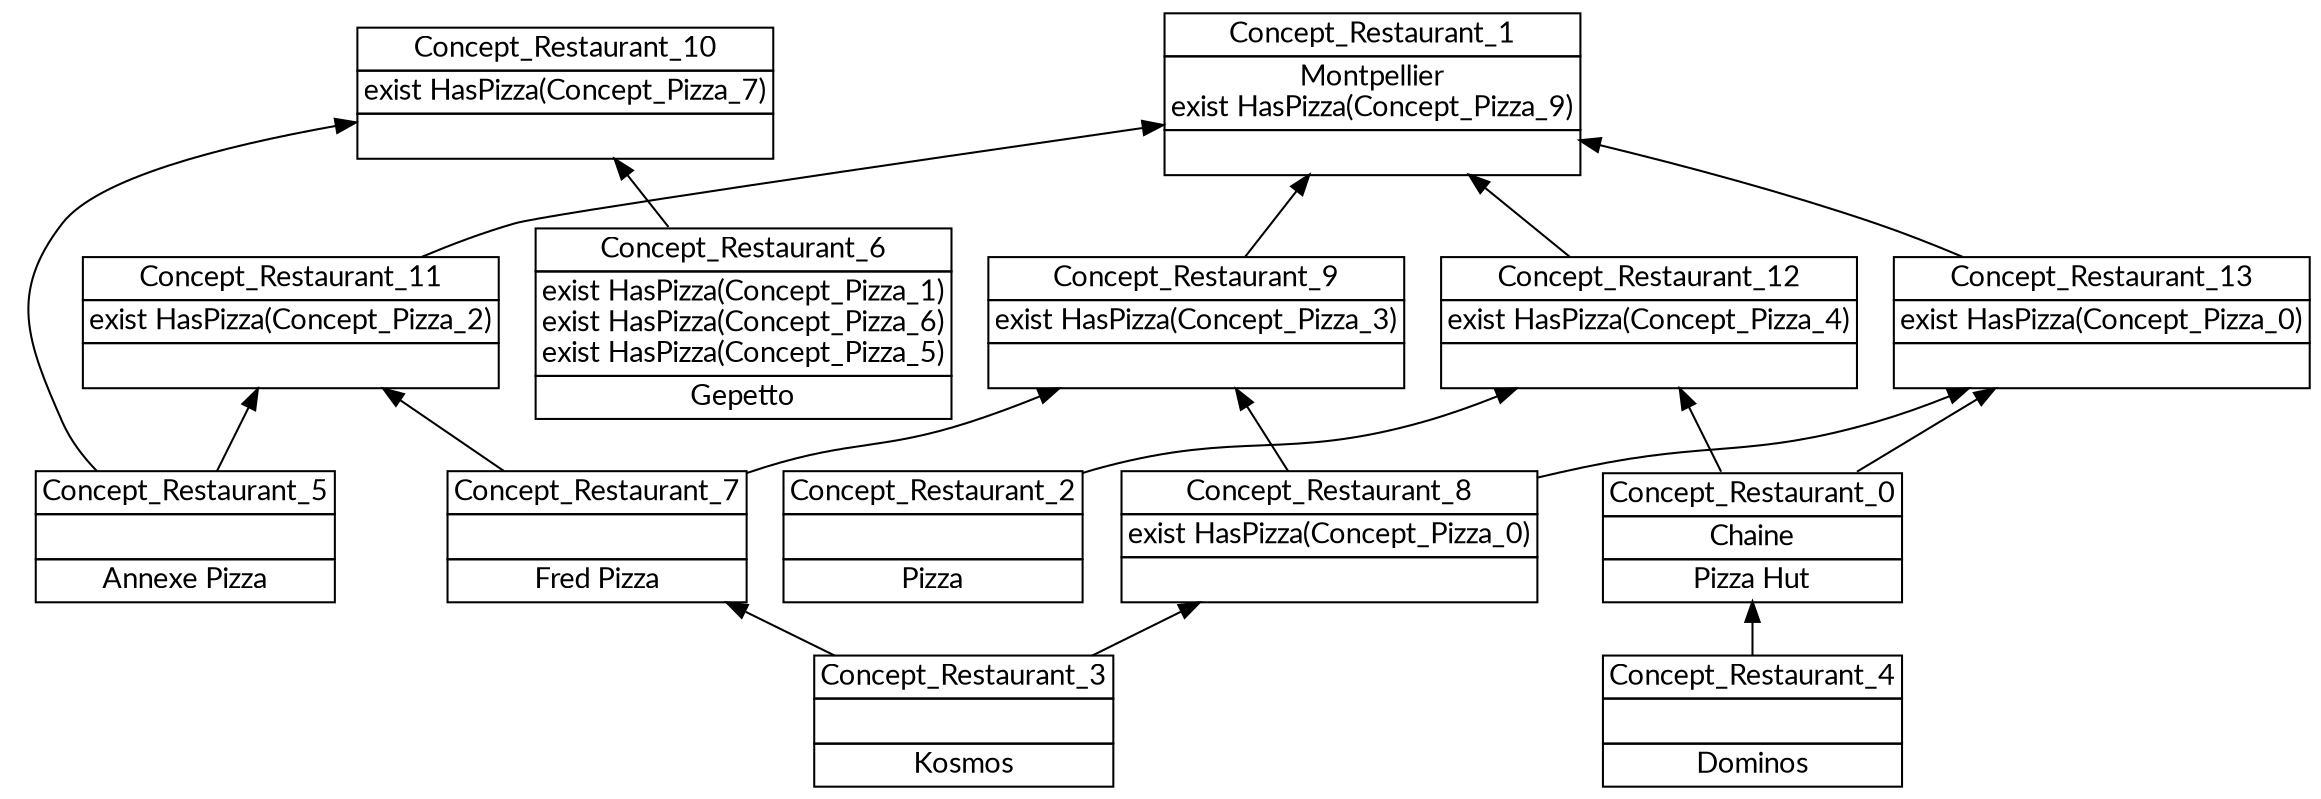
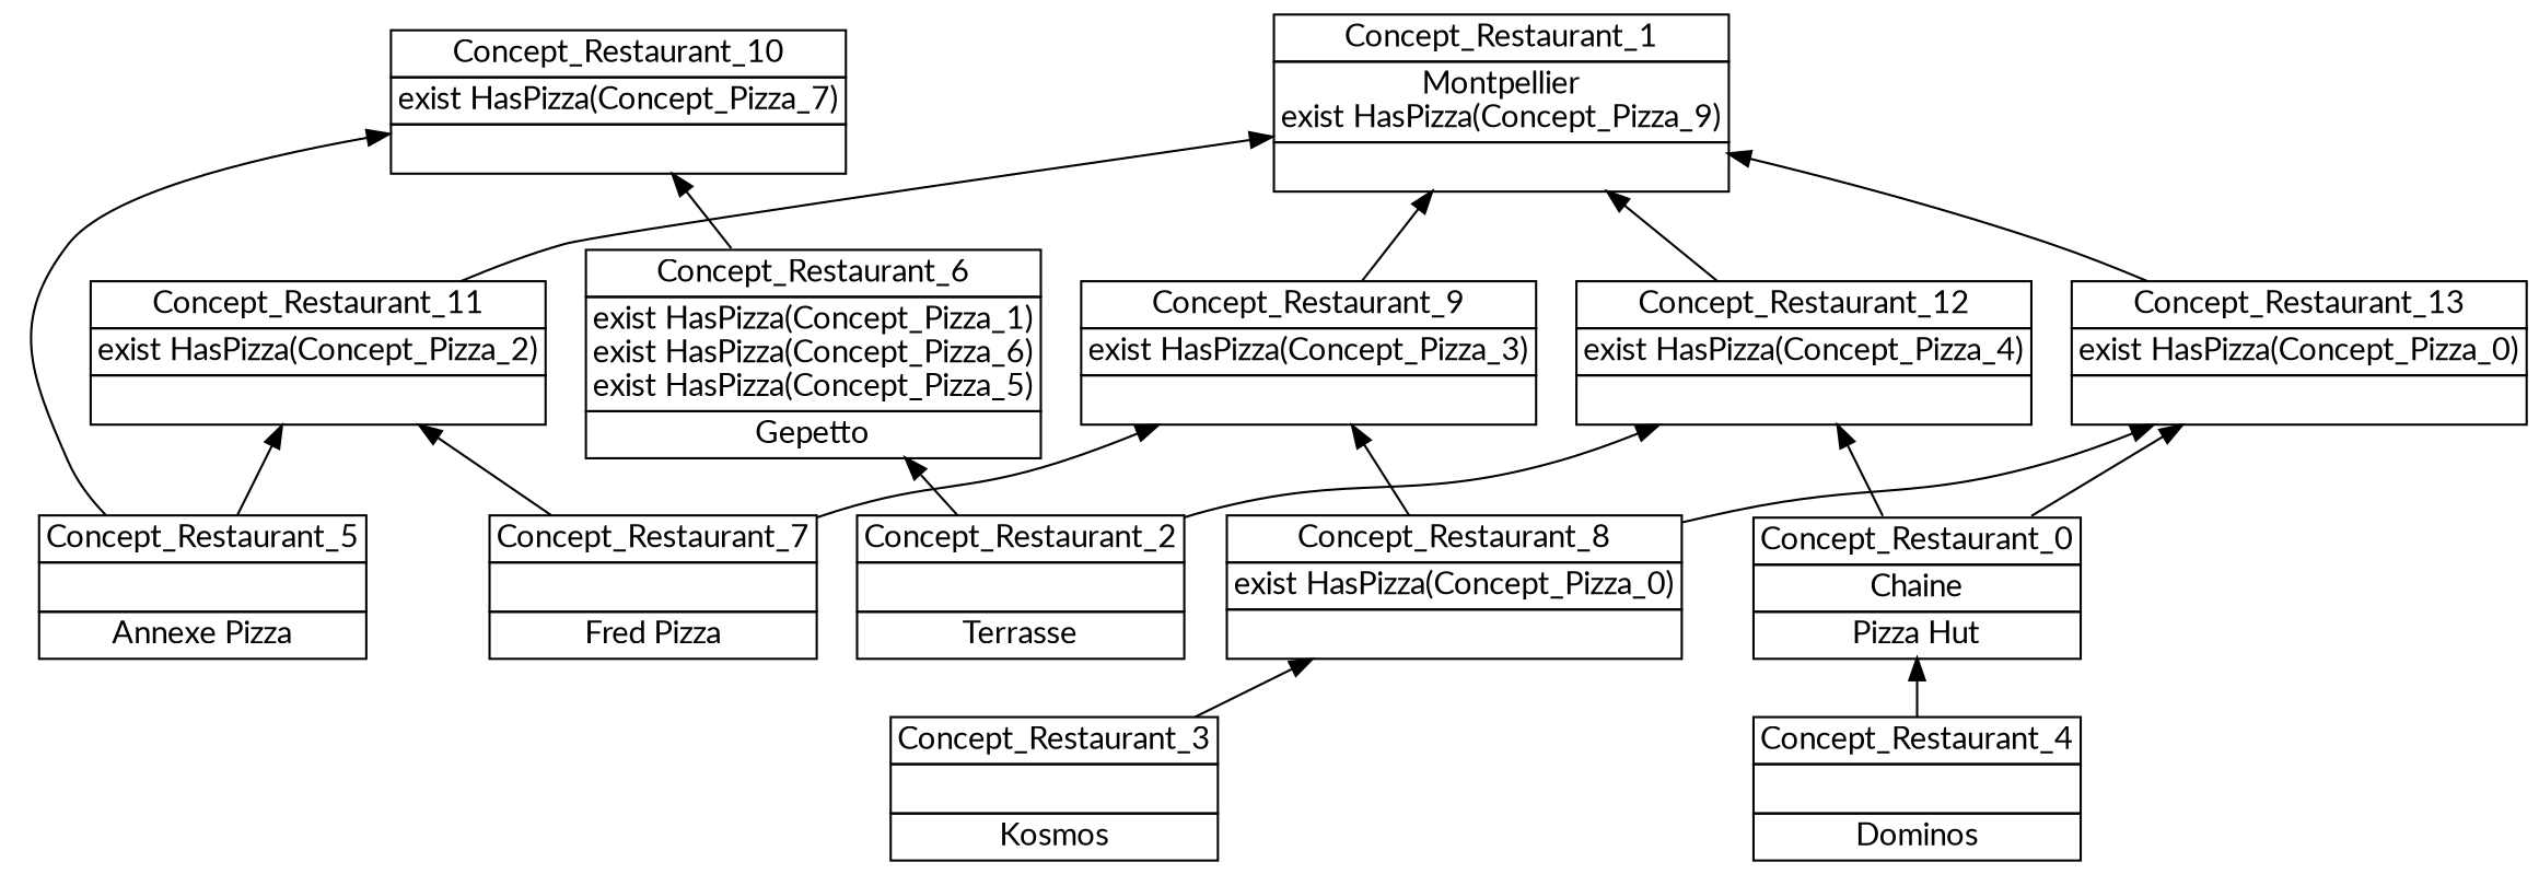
  digraph {
    fontname=Lato
    nodesep=0.2
    rankdir=BT
    ranksep=0.3
    node [fontname=Lato margin="0.03,0.03" shape=none]
    edge [fontname=Lato headport=p tailport=p]
    n1 [label=<<table border="0" cellborder="1" cellspacing="0" port="p"><tr><td>Concept_Restaurant_4</td></tr><tr><td><br/></td></tr><tr><td>Dominos<br/></td></tr></table>>]
    n2 [label=<<table border="0" cellborder="1" cellspacing="0" port="p"><tr><td>Concept_Restaurant_0</td></tr><tr><td>Chaine<br/></td></tr><tr><td>Pizza Hut<br/></td></tr></table>>]
    n3 [label=<<table border="0" cellborder="1" cellspacing="0" port="p"><tr><td>Concept_Restaurant_12</td></tr><tr><td>exist HasPizza(Concept_Pizza_4)<br/></td></tr><tr><td><br/></td></tr></table>>]
    n4 [label=<<table border="0" cellborder="1" cellspacing="0" port="p"><tr><td>Concept_Restaurant_13</td></tr><tr><td>exist HasPizza(Concept_Pizza_0)<br/></td></tr><tr><td><br/></td></tr></table>>]
    n5 [label=<<table border="0" cellborder="1" cellspacing="0" port="p"><tr><td>Concept_Restaurant_8</td></tr><tr><td>exist HasPizza(Concept_Pizza_0)<br/></td></tr><tr><td><br/></td></tr></table>>]
    n6 [label=<<table border="0" cellborder="1" cellspacing="0" port="p"><tr><td>Concept_Restaurant_9</td></tr><tr><td>exist HasPizza(Concept_Pizza_3)<br/></td></tr><tr><td><br/></td></tr></table>>]
-   n7 [label=<<table border="0" cellborder="1" cellspacing="0" port="p"><tr><td>Concept_Restaurant_2</td></tr><tr><td><br/></td></tr><tr><td>Pizza<br/></td></tr></table>>]
+   n7 [label=<<table border="0" cellborder="1" cellspacing="0" port="p"><tr><td>Concept_Restaurant_2</td></tr><tr><td><br/></td></tr><tr><td>Terrasse<br/></td></tr></table>>]
    n8 [label=<<table border="0" cellborder="1" cellspacing="0" port="p"><tr><td>Concept_Restaurant_6</td></tr><tr><td>exist HasPizza(Concept_Pizza_1)<br/>exist HasPizza(Concept_Pizza_6)<br/>exist HasPizza(Concept_Pizza_5)<br/></td></tr><tr><td>Gepetto<br/></td></tr></table>>]
    n9 [label=<<table border="0" cellborder="1" cellspacing="0" port="p"><tr><td>Concept_Restaurant_10</td></tr><tr><td>exist HasPizza(Concept_Pizza_7)<br/></td></tr><tr><td><br/></td></tr></table>>]
    n10 [label=<<table border="0" cellborder="1" cellspacing="0" port="p"><tr><td>Concept_Restaurant_1</td></tr><tr><td>Montpellier<br/>exist HasPizza(Concept_Pizza_9)<br/></td></tr><tr><td><br/></td></tr></table>>]
    n11 [label=<<table border="0" cellborder="1" cellspacing="0" port="p"><tr><td>Concept_Restaurant_5</td></tr><tr><td><br/></td></tr><tr><td>Annexe Pizza<br/></td></tr></table>>]
    n12 [label=<<table border="0" cellborder="1" cellspacing="0" port="p"><tr><td>Concept_Restaurant_11</td></tr><tr><td>exist HasPizza(Concept_Pizza_2)<br/></td></tr><tr><td><br/></td></tr></table>>]
    n13 [label=<<table border="0" cellborder="1" cellspacing="0" port="p"><tr><td>Concept_Restaurant_3</td></tr><tr><td><br/></td></tr><tr><td>Kosmos<br/></td></tr></table>>]
    n14 [label=<<table border="0" cellborder="1" cellspacing="0" port="p"><tr><td>Concept_Restaurant_7</td></tr><tr><td><br/></td></tr><tr><td>Fred Pizza<br/></td></tr></table>>]
    n1 -> n2
    n2 -> n3
    n2 -> n4
    n3 -> n10
    n4 -> n10
    n5 -> n4
    n5 -> n6
    n6 -> n10
    n7 -> n3
+   n7 -> n8
    n8 -> n9
    n11 -> n9
    n11 -> n12
    n12 -> n10
    n13 -> n5
-   n13 -> n14
    n14 -> n6
    n14 -> n12
  }
